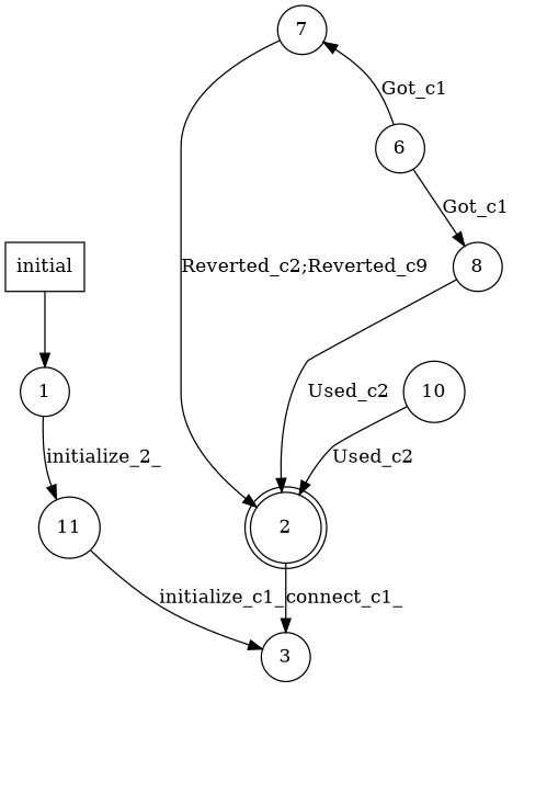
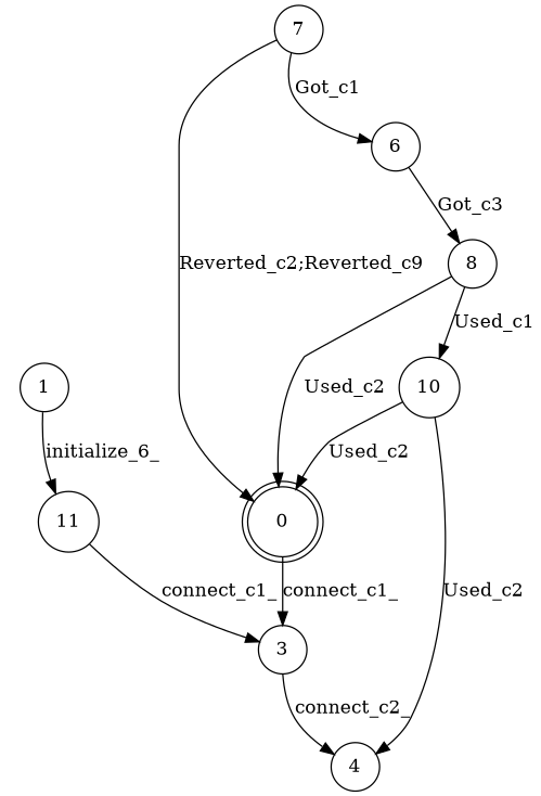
  digraph {
    node [shape=circle]
-   initial [shape=box]
    1
    11
    3
-   2 [shape=doublecircle]
+   2 [shape=doublecircle label=0]
+   4
    6
    7
    8
    10
-   initial -> 1
-   1 -> 11 [label=initialize_2_]
-   11 -> 3 [label=initialize_c1_]
+   1 -> 11 [label=initialize_6_]
+   11 -> 3 [label=connect_c1_]
+   3 -> 4 [label=connect_c2_]
    2 -> 3 [label=connect_c1_]
-   6 -> 7 [label=Got_c1]
-   6 -> 8 [label=Got_c1]
+   7 -> 6 [label=Got_c1]
+   6 -> 8 [label=Got_c3]
    7 -> 2 [label="Reverted_c2;Reverted_c9"]
    8 -> 2 [label=Used_c2]
+   8 -> 10 [label=Used_c1]
    10 -> 2 [label=Used_c2]
+   10 -> 4 [label=Used_c2]
  }
